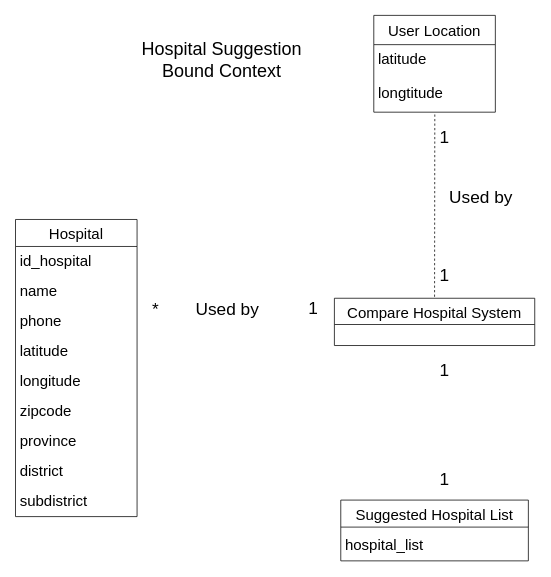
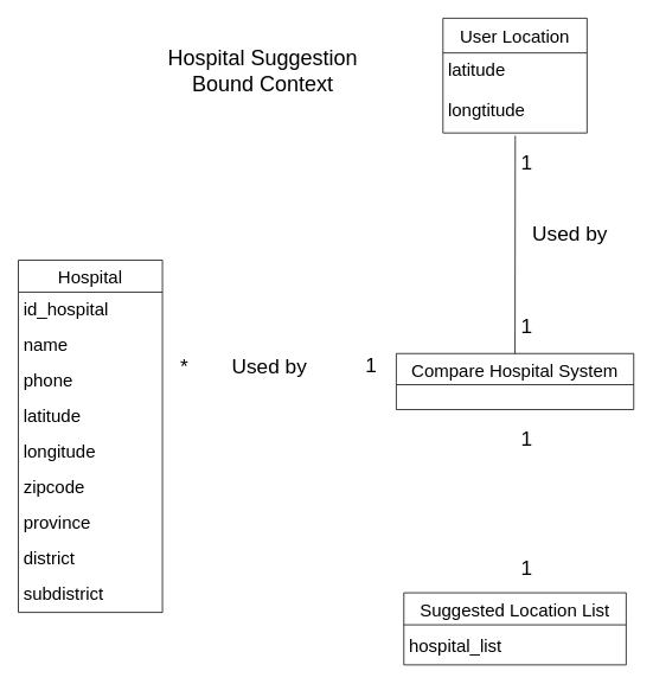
  <mxCell id="0" />
  <mxCell id="1" parent="0" />
  <mxCell id="2" value="&lt;font style=&quot;font-size: 24px;&quot;&gt;Hospital Suggestion&lt;br&gt;Bound Context&lt;/font&gt;" style="text;html=1;strokeColor=none;fillColor=none;align=center;verticalAlign=middle;whiteSpace=wrap;rounded=0;fontSize=20;" parent="1" vertex="1"><mxGeometry x="125" y="38" width="340" height="81" as="geometry" /></mxCell>
  <mxCell id="3" value="Compare Hospital System" style="swimlane;fontStyle=0;childLayout=stackLayout;horizontal=1;startSize=35;fillColor=none;horizontalStack=0;resizeParent=1;resizeParentMax=0;resizeLast=0;collapsible=1;marginBottom=0;fontSize=20;" parent="1" vertex="1"><mxGeometry x="445" y="397" width="267" height="63" as="geometry" /></mxCell>
  <mxCell id="4" value="User Location" style="swimlane;fontStyle=0;childLayout=stackLayout;horizontal=1;startSize=39;fillColor=none;horizontalStack=0;resizeParent=1;resizeParentMax=0;resizeLast=0;collapsible=1;marginBottom=0;fontSize=20;" parent="1" vertex="1"><mxGeometry x="497.5" y="20" width="162" height="129" as="geometry" /></mxCell>
  <mxCell id="5" value="latitude" style="text;strokeColor=none;fillColor=none;align=left;verticalAlign=top;spacingLeft=4;spacingRight=4;overflow=hidden;rotatable=0;points=[[0,0.5],[1,0.5]];portConstraint=eastwest;fontSize=20;" parent="4" vertex="1"><mxGeometry y="39" width="162" height="45" as="geometry" /></mxCell>
  <mxCell id="6" value="longtitude" style="text;strokeColor=none;fillColor=none;align=left;verticalAlign=top;spacingLeft=4;spacingRight=4;overflow=hidden;rotatable=0;points=[[0,0.5],[1,0.5]];portConstraint=eastwest;fontSize=20;" parent="4" vertex="1"><mxGeometry y="84" width="162" height="45" as="geometry" /></mxCell>
- <mxCell id="7" value="" style="endArrow=none;html=1;rounded=0;fontSize=23;entryX=0.5;entryY=0;entryDx=0;entryDy=0;exitX=0.502;exitY=1.068;exitDx=0;exitDy=0;exitPerimeter=0;dashed=1;" parent="1" source="6" target="3" edge="1"><mxGeometry width="50" height="50" relative="1" as="geometry"><mxPoint x="636" y="411" as="sourcePoint" /><mxPoint x="686" y="361" as="targetPoint" /></mxGeometry></mxCell>
+ <mxCell id="7" value="" style="endArrow=none;html=1;rounded=0;fontSize=23;entryX=0.5;entryY=0;entryDx=0;entryDy=0;exitX=0.502;exitY=1.068;exitDx=0;exitDy=0;exitPerimeter=0;" parent="1" source="6" target="3" edge="1"><mxGeometry width="50" height="50" relative="1" as="geometry"><mxPoint x="636" y="411" as="sourcePoint" /><mxPoint x="686" y="361" as="targetPoint" /></mxGeometry></mxCell>
  <mxCell id="8" value="1" style="text;html=1;strokeColor=none;fillColor=none;align=center;verticalAlign=middle;whiteSpace=wrap;rounded=0;fontSize=23;" parent="1" vertex="1"><mxGeometry x="387" y="395" width="60" height="30" as="geometry" /></mxCell>
  <mxCell id="9" value="1" style="text;html=1;strokeColor=none;fillColor=none;align=center;verticalAlign=middle;whiteSpace=wrap;rounded=0;fontSize=23;" parent="1" vertex="1"><mxGeometry x="562" y="168" width="60" height="30" as="geometry" /></mxCell>
  <mxCell id="10" value="1" style="text;html=1;strokeColor=none;fillColor=none;align=center;verticalAlign=middle;whiteSpace=wrap;rounded=0;fontSize=23;" parent="1" vertex="1"><mxGeometry x="562" y="351" width="60" height="30" as="geometry" /></mxCell>
  <mxCell id="11" value="&lt;span style=&quot;font-size: 23px&quot;&gt;Used by&lt;/span&gt;" style="text;html=1;align=center;verticalAlign=middle;resizable=0;points=[];autosize=1;strokeColor=none;fillColor=none;" parent="1" vertex="1"><mxGeometry x="590" y="252" width="100" height="20" as="geometry" /></mxCell>
  <mxCell id="12" value="&lt;span style=&quot;font-size: 23px&quot;&gt;Used by&lt;/span&gt;" style="text;html=1;align=center;verticalAlign=middle;resizable=0;points=[];autosize=1;strokeColor=none;fillColor=none;" parent="1" vertex="1"><mxGeometry x="252" y="402" width="100" height="20" as="geometry" /></mxCell>
  <mxCell id="13" value="1" style="text;html=1;strokeColor=none;fillColor=none;align=center;verticalAlign=middle;whiteSpace=wrap;rounded=0;fontSize=23;" parent="1" vertex="1"><mxGeometry x="562" y="624" width="60" height="30" as="geometry" /></mxCell>
  <mxCell id="14" value="1" style="text;html=1;strokeColor=none;fillColor=none;align=center;verticalAlign=middle;whiteSpace=wrap;rounded=0;fontSize=23;" parent="1" vertex="1"><mxGeometry x="562" y="478" width="60" height="30" as="geometry" /></mxCell>
- <mxCell id="15" value="Suggested Hospital List" style="swimlane;fontStyle=0;childLayout=stackLayout;horizontal=1;startSize=36;fillColor=none;horizontalStack=0;resizeParent=1;resizeParentMax=0;resizeLast=0;collapsible=1;marginBottom=0;fontSize=20;" parent="1" vertex="1"><mxGeometry x="453.5" y="666" width="250" height="81" as="geometry" /></mxCell>
+ <mxCell id="15" value="Suggested Location List" style="swimlane;fontStyle=0;childLayout=stackLayout;horizontal=1;startSize=36;fillColor=none;horizontalStack=0;resizeParent=1;resizeParentMax=0;resizeLast=0;collapsible=1;marginBottom=0;fontSize=20;" parent="1" vertex="1"><mxGeometry x="453.5" y="666" width="250" height="81" as="geometry" /></mxCell>
  <mxCell id="16" value="hospital_list" style="text;strokeColor=none;fillColor=none;align=left;verticalAlign=middle;spacingLeft=4;spacingRight=4;overflow=hidden;rotatable=0;points=[[0,0.5],[1,0.5]];portConstraint=eastwest;fontSize=20;" parent="15" vertex="1"><mxGeometry y="36" width="250" height="45" as="geometry" /></mxCell>
  <mxCell id="17" value="Hospital" style="swimlane;fontStyle=0;childLayout=stackLayout;horizontal=1;startSize=36;fillColor=none;horizontalStack=0;resizeParent=1;resizeParentMax=0;resizeLast=0;collapsible=1;marginBottom=0;fontSize=20;spacingLeft=0;" parent="1" vertex="1"><mxGeometry x="20" y="292" width="162" height="396" as="geometry" /></mxCell>
  <mxCell id="18" value="id_hospital" style="text;strokeColor=none;fillColor=none;align=left;verticalAlign=top;spacingLeft=4;spacingRight=4;overflow=hidden;rotatable=0;points=[[0,0.5],[1,0.5]];portConstraint=eastwest;fontSize=20;" parent="17" vertex="1"><mxGeometry y="36" width="162" height="40" as="geometry" /></mxCell>
  <mxCell id="19" value="name" style="text;strokeColor=none;fillColor=none;align=left;verticalAlign=top;spacingLeft=4;spacingRight=4;overflow=hidden;rotatable=0;points=[[0,0.5],[1,0.5]];portConstraint=eastwest;fontSize=20;" parent="17" vertex="1"><mxGeometry y="76" width="162" height="40" as="geometry" /></mxCell>
  <mxCell id="20" value="phone" style="text;strokeColor=none;fillColor=none;align=left;verticalAlign=top;spacingLeft=4;spacingRight=4;overflow=hidden;rotatable=0;points=[[0,0.5],[1,0.5]];portConstraint=eastwest;fontSize=20;" parent="17" vertex="1"><mxGeometry y="116" width="162" height="40" as="geometry" /></mxCell>
  <mxCell id="21" value="latitude" style="text;strokeColor=none;fillColor=none;align=left;verticalAlign=top;spacingLeft=4;spacingRight=4;overflow=hidden;rotatable=0;points=[[0,0.5],[1,0.5]];portConstraint=eastwest;fontSize=20;" parent="17" vertex="1"><mxGeometry y="156" width="162" height="40" as="geometry" /></mxCell>
  <mxCell id="22" value="longitude" style="text;strokeColor=none;fillColor=none;align=left;verticalAlign=top;spacingLeft=4;spacingRight=4;overflow=hidden;rotatable=0;points=[[0,0.5],[1,0.5]];portConstraint=eastwest;fontSize=20;" parent="17" vertex="1"><mxGeometry y="196" width="162" height="40" as="geometry" /></mxCell>
  <mxCell id="23" value="zipcode" style="text;strokeColor=none;fillColor=none;align=left;verticalAlign=top;spacingLeft=4;spacingRight=4;overflow=hidden;rotatable=0;points=[[0,0.5],[1,0.5]];portConstraint=eastwest;fontSize=20;" parent="17" vertex="1"><mxGeometry y="236" width="162" height="40" as="geometry" /></mxCell>
  <mxCell id="24" value="province" style="text;strokeColor=none;fillColor=none;align=left;verticalAlign=top;spacingLeft=4;spacingRight=4;overflow=hidden;rotatable=0;points=[[0,0.5],[1,0.5]];portConstraint=eastwest;fontSize=20;" parent="17" vertex="1"><mxGeometry y="276" width="162" height="40" as="geometry" /></mxCell>
  <mxCell id="25" value="district" style="text;strokeColor=none;fillColor=none;align=left;verticalAlign=top;spacingLeft=4;spacingRight=4;overflow=hidden;rotatable=0;points=[[0,0.5],[1,0.5]];portConstraint=eastwest;fontSize=20;" parent="17" vertex="1"><mxGeometry y="316" width="162" height="40" as="geometry" /></mxCell>
  <mxCell id="26" value="subdistrict" style="text;strokeColor=none;fillColor=none;align=left;verticalAlign=top;spacingLeft=4;spacingRight=4;overflow=hidden;rotatable=0;points=[[0,0.5],[1,0.5]];portConstraint=eastwest;fontSize=20;" parent="17" vertex="1"><mxGeometry y="356" width="162" height="40" as="geometry" /></mxCell>
  <mxCell id="27" value="*" style="text;html=1;strokeColor=none;fillColor=none;align=center;verticalAlign=middle;whiteSpace=wrap;rounded=0;fontSize=23;" parent="1" vertex="1"><mxGeometry x="177" y="397" width="60" height="30" as="geometry" /></mxCell>
